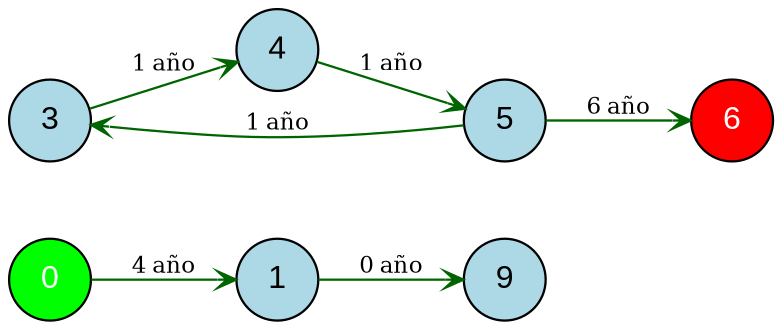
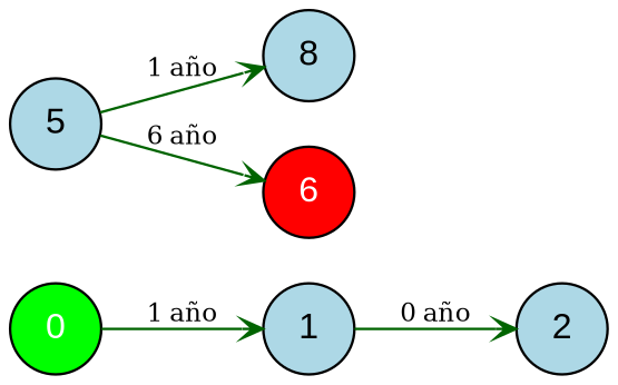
  digraph {
    rankdir=LR
    node [fillcolor=lightblue fontname=Arial shape=circle style=filled]
    edge [arrowhead=vee arrowsize=0.8 color=darkgreen fontsize=10]
    0 [fillcolor=green fontcolor=white]
    1
-   2 [label=9]
-   3
-   4
+   2
+   3 [label=8]
    5
    6 [fillcolor=red fontcolor=white]
-   0 -> 1 [label="4 año"]
+   0 -> 1 [label="1 año"]
    1 -> 2 [label="0 año"]
-   3 -> 4 [label="1 año"]
-   4 -> 5 [label="1 año"]
    5 -> 3 [label="1 año"]
    5 -> 6 [label="6 año"]
  }
